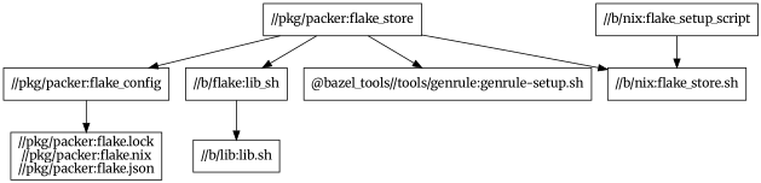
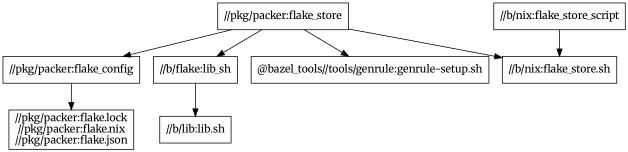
  digraph {
    fontname=Merriweather
    node [fontname=Merriweather shape=box]
    edge [fontname=Merriweather]
    "//pkg/packer:flake_store"
    "//pkg/packer:flake_config"
    n3 [label="//b/flake:lib_sh"]
    "@bazel_tools//tools/genrule:genrule-setup.sh"
    "//b/nix:flake_store.sh"
    "//pkg/packer:flake.lock\n//pkg/packer:flake.nix\n//pkg/packer:flake.json"
-   "//b/nix:flake_store_script" [label="//b/nix:flake_setup_script"]
+   "//b/nix:flake_store_script"
    "//b/lib:lib.sh"
    "//pkg/packer:flake_store" -> "//pkg/packer:flake_config"
    "//pkg/packer:flake_store" -> n3
    "//pkg/packer:flake_store" -> "@bazel_tools//tools/genrule:genrule-setup.sh"
    "//pkg/packer:flake_store" -> "//b/nix:flake_store.sh"
    "//pkg/packer:flake_config" -> "//pkg/packer:flake.lock\n//pkg/packer:flake.nix\n//pkg/packer:flake.json"
    n3 -> "//b/lib:lib.sh"
    "//b/nix:flake_store_script" -> "//b/nix:flake_store.sh"
  }
